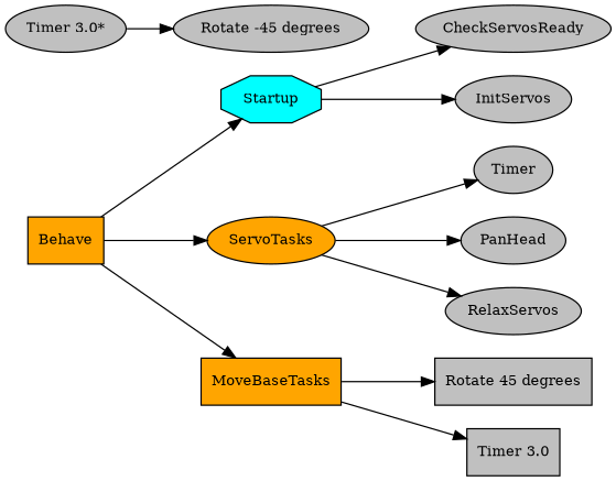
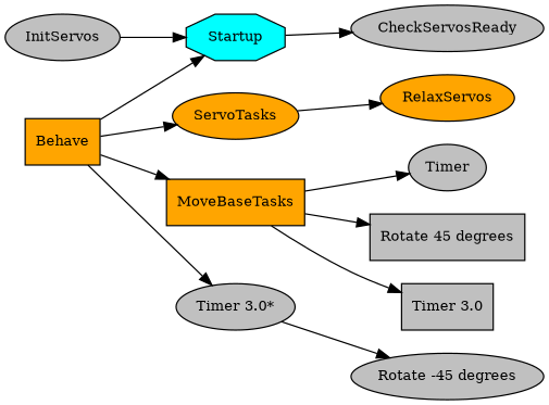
  digraph {
    fontname="times-roman"
    rankdir=LR
    node [fillcolor=gray fontcolor=black fontname="times-roman" fontsize=11 shape=ellipse style=filled]
    edge [fontname="times-roman"]
    Behave [fillcolor=orange shape=box]
    Startup [fillcolor=cyan shape=octagon]
    ServoTasks [fillcolor=orange]
    MoveBaseTasks [fillcolor=orange shape=box]
    "Timer 3.0*"
    CheckServosReady
    InitServos
    n8 [label=Timer]
-   PanHead
-   RelaxServos
+   RelaxServos [fillcolor=orange]
    "Rotate 45 degrees" [shape=box]
    "Timer 3.0" [shape=box]
    "Rotate -45 degrees"
    Behave -> Startup
    Behave -> ServoTasks
    Behave -> MoveBaseTasks
+   Behave -> "Timer 3.0*"
    Startup -> CheckServosReady
-   Startup -> InitServos
-   ServoTasks -> n8
-   ServoTasks -> PanHead
+   InitServos -> Startup
+   MoveBaseTasks -> n8
    ServoTasks -> RelaxServos
    MoveBaseTasks -> "Rotate 45 degrees"
    MoveBaseTasks -> "Timer 3.0"
    "Timer 3.0*" -> "Rotate -45 degrees"
  }
